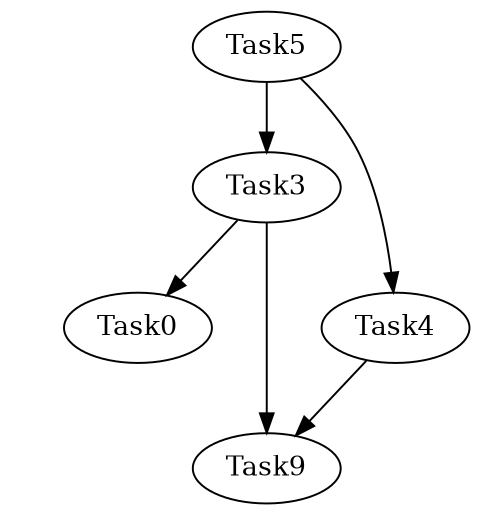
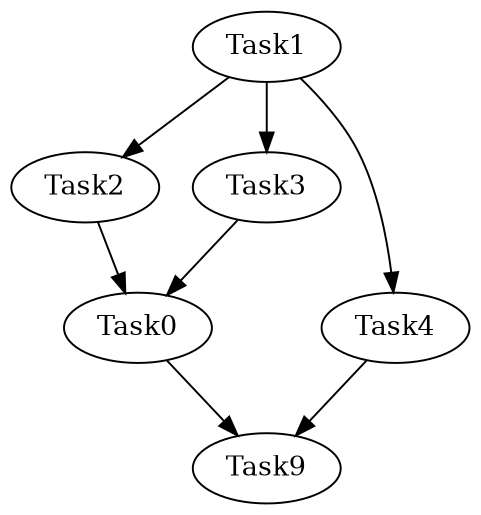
  digraph {
    fontname="DejaVu Serif"
    node [fontname="DejaVu Serif"]
    edge [fontname="DejaVu Serif"]
-   Task1 [label=Task5]
+   Task1
+   Task2
    Task3
    Task4
    n5 [label=Task0]
    n6 [label=Task9]
+   Task1 -> Task2
    Task1 -> Task3
    Task1 -> Task4
+   Task2 -> n5
    Task3 -> n5
    Task4 -> n6
-   Task3 -> n6
+   n5 -> n6
  }
